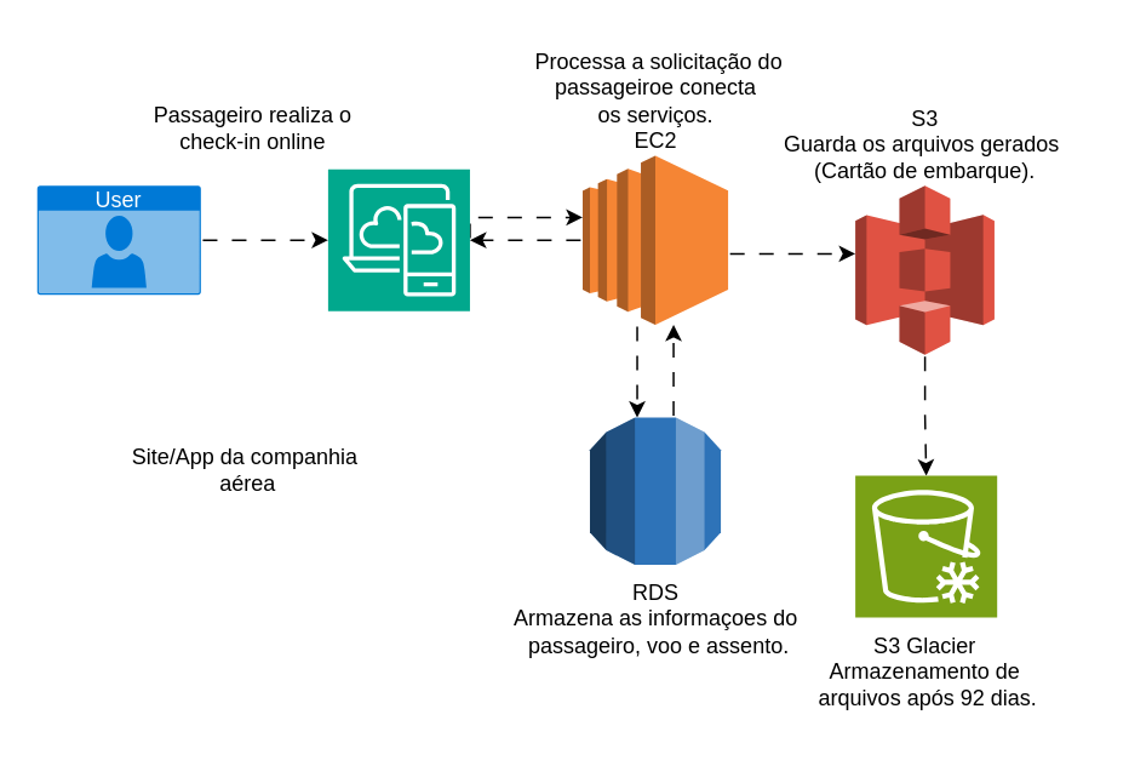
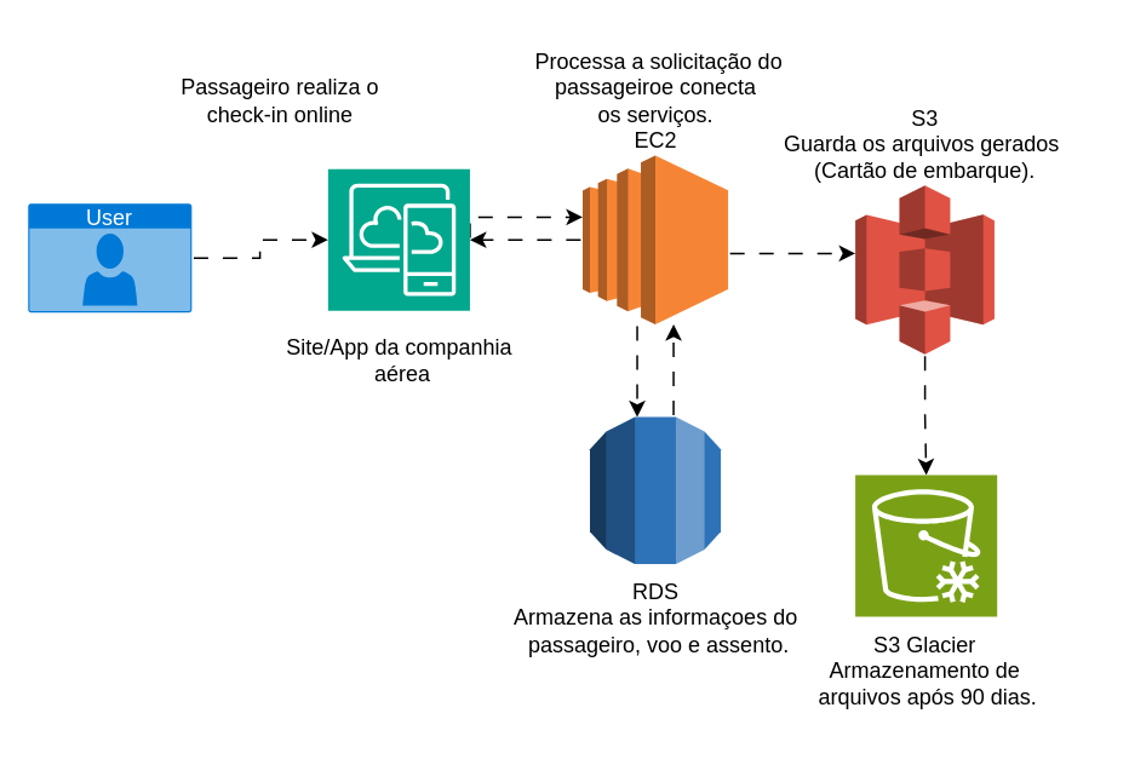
  <mxCell id="0" />
  <mxCell id="1" parent="0" />
  <mxCell id="2" style="edgeStyle=orthogonalEdgeStyle;rounded=0;orthogonalLoop=1;jettySize=auto;html=1;flowAnimation=1;" edge="1" parent="1" source="3" target="5"><mxGeometry relative="1" as="geometry" /></mxCell>
- <mxCell id="3" value="User" style="html=1;whiteSpace=wrap;strokeColor=none;fillColor=#0079D6;labelPosition=center;verticalLabelPosition=middle;verticalAlign=top;align=center;fontSize=12;outlineConnect=0;spacingTop=-6;fontColor=#FFFFFF;sketch=0;shape=mxgraph.sitemap.user;" vertex="1" parent="1"><mxGeometry x="20" y="101.5" width="90" height="60" as="geometry" /></mxCell>
+ <mxCell id="3" value="User" style="html=1;whiteSpace=wrap;strokeColor=none;fillColor=#0079D6;labelPosition=center;verticalLabelPosition=middle;verticalAlign=top;align=center;fontSize=12;outlineConnect=0;spacingTop=-6;fontColor=#FFFFFF;sketch=0;shape=mxgraph.sitemap.user;" vertex="1" parent="1"><mxGeometry x="15" y="111.5" width="90" height="60" as="geometry" /></mxCell>
  <mxCell id="4" style="edgeStyle=orthogonalEdgeStyle;rounded=0;orthogonalLoop=1;jettySize=auto;html=1;exitX=1;exitY=0.5;exitDx=0;exitDy=0;exitPerimeter=0;flowAnimation=1;" edge="1" parent="1" source="5" target="9"><mxGeometry relative="1" as="geometry"><Array as="points"><mxPoint x="258" y="119" /></Array></mxGeometry></mxCell>
  <mxCell id="5" value="" style="sketch=0;points=[[0,0,0],[0.25,0,0],[0.5,0,0],[0.75,0,0],[1,0,0],[0,1,0],[0.25,1,0],[0.5,1,0],[0.75,1,0],[1,1,0],[0,0.25,0],[0,0.5,0],[0,0.75,0],[1,0.25,0],[1,0.5,0],[1,0.75,0]];outlineConnect=0;fontColor=#232F3E;fillColor=#01A88D;strokeColor=#ffffff;dashed=0;verticalLabelPosition=bottom;verticalAlign=top;align=center;html=1;fontSize=12;fontStyle=0;aspect=fixed;shape=mxgraph.aws4.resourceIcon;resIcon=mxgraph.aws4.desktop_and_app_streaming;" vertex="1" parent="1"><mxGeometry x="180" y="92.5" width="78" height="78" as="geometry" /></mxCell>
  <mxCell id="6" value="" style="edgeStyle=orthogonalEdgeStyle;rounded=0;orthogonalLoop=1;jettySize=auto;html=1;flowAnimation=1;" edge="1" parent="1" source="9" target="11"><mxGeometry relative="1" as="geometry"><Array as="points"><mxPoint x="350" y="209" /><mxPoint x="350" y="209" /></Array></mxGeometry></mxCell>
  <mxCell id="7" style="edgeStyle=orthogonalEdgeStyle;rounded=0;orthogonalLoop=1;jettySize=auto;html=1;flowAnimation=1;" edge="1" parent="1" source="9" target="13"><mxGeometry relative="1" as="geometry"><Array as="points"><mxPoint x="450" y="139" /><mxPoint x="450" y="139" /></Array></mxGeometry></mxCell>
  <mxCell id="8" value="" style="edgeStyle=orthogonalEdgeStyle;rounded=0;orthogonalLoop=1;jettySize=auto;html=1;flowAnimation=1;" edge="1" parent="1" source="9" target="5"><mxGeometry relative="1" as="geometry" /></mxCell>
  <mxCell id="9" value="" style="outlineConnect=0;dashed=0;verticalLabelPosition=bottom;verticalAlign=top;align=center;html=1;shape=mxgraph.aws3.ec2;fillColor=#F58534;gradientColor=none;" vertex="1" parent="1"><mxGeometry x="320" y="85" width="80" height="93" as="geometry" /></mxCell>
  <mxCell id="10" value="" style="edgeStyle=orthogonalEdgeStyle;rounded=0;orthogonalLoop=1;jettySize=auto;html=1;flowAnimation=1;" edge="1" parent="1" source="11" target="9"><mxGeometry relative="1" as="geometry"><Array as="points"><mxPoint x="370" y="199" /><mxPoint x="370" y="199" /></Array></mxGeometry></mxCell>
  <mxCell id="11" value="" style="outlineConnect=0;dashed=0;verticalLabelPosition=bottom;verticalAlign=top;align=center;html=1;shape=mxgraph.aws3.rds;fillColor=#2E73B8;gradientColor=none;" vertex="1" parent="1"><mxGeometry x="324" y="229" width="72" height="81" as="geometry" /></mxCell>
  <mxCell id="12" style="edgeStyle=orthogonalEdgeStyle;rounded=0;orthogonalLoop=1;jettySize=auto;html=1;flowAnimation=1;" edge="1" parent="1" source="13" target="14"><mxGeometry relative="1" as="geometry"><mxPoint x="520" y="229" as="targetPoint" /><Array as="points" /></mxGeometry></mxCell>
  <mxCell id="13" value="" style="outlineConnect=0;dashed=0;verticalLabelPosition=bottom;verticalAlign=top;align=center;html=1;shape=mxgraph.aws3.s3;fillColor=#E05243;gradientColor=none;" vertex="1" parent="1"><mxGeometry x="470" y="101.5" width="76.5" height="93" as="geometry" /></mxCell>
  <mxCell id="14" value="" style="sketch=0;points=[[0,0,0],[0.25,0,0],[0.5,0,0],[0.75,0,0],[1,0,0],[0,1,0],[0.25,1,0],[0.5,1,0],[0.75,1,0],[1,1,0],[0,0.25,0],[0,0.5,0],[0,0.75,0],[1,0.25,0],[1,0.5,0],[1,0.75,0]];outlineConnect=0;fontColor=#232F3E;fillColor=#7AA116;strokeColor=#ffffff;dashed=0;verticalLabelPosition=bottom;verticalAlign=top;align=center;html=1;fontSize=12;fontStyle=0;aspect=fixed;shape=mxgraph.aws4.resourceIcon;resIcon=mxgraph.aws4.glacier;" vertex="1" parent="1"><mxGeometry x="470" y="261" width="78" height="78" as="geometry" /></mxCell>
- <mxCell id="15" value="Passageiro realiza o&amp;nbsp;&lt;div&gt;check-in online&amp;nbsp;&lt;/div&gt;" style="text;html=1;align=center;verticalAlign=middle;resizable=0;points=[];autosize=1;strokeColor=none;fillColor=none;" vertex="1" parent="1"><mxGeometry x="70" y="50" width="140" height="40" as="geometry" /></mxCell>
- <mxCell id="16" value="Site/App da companhia&lt;div&gt;&amp;nbsp;aérea&lt;/div&gt;" style="text;html=1;align=center;verticalAlign=middle;resizable=0;points=[];autosize=1;strokeColor=none;fillColor=none;" vertex="1" parent="1"><mxGeometry x="59" y="238" width="150" height="40" as="geometry" /></mxCell>
+ <mxCell id="15" value="Passageiro realiza o&amp;nbsp;&lt;div&gt;check-in online&amp;nbsp;&lt;/div&gt;" style="text;html=1;align=center;verticalAlign=middle;resizable=0;points=[];autosize=1;strokeColor=none;fillColor=none;" vertex="1" parent="1"><mxGeometry x="85" y="35" width="140" height="40" as="geometry" /></mxCell>
+ <mxCell id="16" value="Site/App da companhia&lt;div&gt;&amp;nbsp;aérea&lt;/div&gt;" style="text;html=1;align=center;verticalAlign=middle;resizable=0;points=[];autosize=1;strokeColor=none;fillColor=none;" vertex="1" parent="1"><mxGeometry x="144" y="178" width="150" height="40" as="geometry" /></mxCell>
  <mxCell id="17" value="&amp;nbsp;Processa a solicitação do&lt;div&gt;&amp;nbsp;passageiro&lt;span style=&quot;background-color: transparent; color: light-dark(rgb(0, 0, 0), rgb(255, 255, 255));&quot;&gt;e conecta&amp;nbsp;&lt;/span&gt;&lt;/div&gt;&lt;div&gt;&lt;span style=&quot;background-color: transparent; color: light-dark(rgb(0, 0, 0), rgb(255, 255, 255));&quot;&gt;os serviços.&lt;/span&gt;&lt;div&gt;EC2&lt;/div&gt;&lt;/div&gt;" style="text;html=1;align=center;verticalAlign=middle;resizable=0;points=[];autosize=1;strokeColor=none;fillColor=none;" vertex="1" parent="1"><mxGeometry x="280" y="20" width="160" height="70" as="geometry" /></mxCell>
  <mxCell id="18" value="&lt;div&gt;RDS&lt;/div&gt;Armazena as informaçoes do&lt;div&gt;&amp;nbsp;passageiro,&amp;nbsp;&lt;span style=&quot;background-color: transparent; color: light-dark(rgb(0, 0, 0), rgb(255, 255, 255));&quot;&gt;voo e assento.&lt;/span&gt;&lt;/div&gt;" style="text;html=1;align=center;verticalAlign=middle;resizable=0;points=[];autosize=1;strokeColor=none;fillColor=none;" vertex="1" parent="1"><mxGeometry x="270" y="310" width="180" height="60" as="geometry" /></mxCell>
  <mxCell id="19" value="&lt;div&gt;S3&lt;/div&gt;Guarda os arquivos gerados&amp;nbsp;&lt;div&gt;(Cartão de embarque).&lt;/div&gt;" style="text;html=1;align=center;verticalAlign=middle;resizable=0;points=[];autosize=1;strokeColor=none;fillColor=none;" vertex="1" parent="1"><mxGeometry x="418.25" y="49" width="180" height="60" as="geometry" /></mxCell>
- <mxCell id="20" value="&lt;div&gt;S3 Glacier&lt;/div&gt;Armazenamento de&lt;div&gt;&amp;nbsp;arquivos&amp;nbsp;&lt;span style=&quot;background-color: transparent; color: light-dark(rgb(0, 0, 0), rgb(255, 255, 255));&quot;&gt;após 92 dias.&lt;/span&gt;&lt;/div&gt;" style="text;html=1;align=center;verticalAlign=middle;resizable=0;points=[];autosize=1;strokeColor=none;fillColor=none;" vertex="1" parent="1"><mxGeometry x="433.25" y="339" width="150" height="60" as="geometry" /></mxCell>
+ <mxCell id="20" value="&lt;div&gt;S3 Glacier&lt;/div&gt;Armazenamento de&lt;div&gt;&amp;nbsp;arquivos&amp;nbsp;&lt;span style=&quot;background-color: transparent; color: light-dark(rgb(0, 0, 0), rgb(255, 255, 255));&quot;&gt;após 90 dias.&lt;/span&gt;&lt;/div&gt;" style="text;html=1;align=center;verticalAlign=middle;resizable=0;points=[];autosize=1;strokeColor=none;fillColor=none;" vertex="1" parent="1"><mxGeometry x="433.25" y="339" width="150" height="60" as="geometry" /></mxCell>
